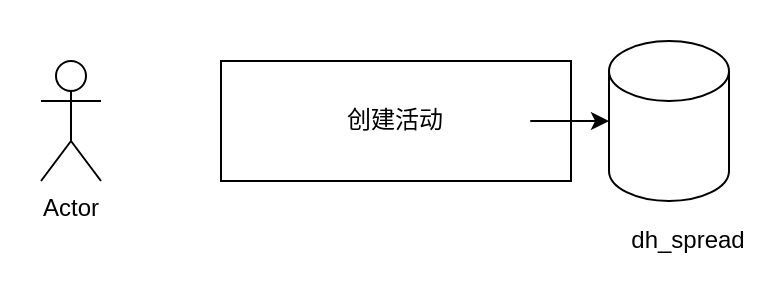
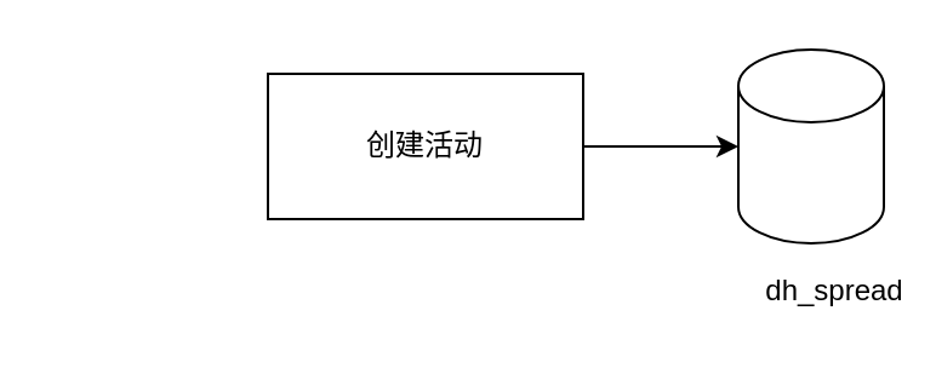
  <mxCell id="0" />
  <mxCell id="1" parent="0" />
- <mxCell id="2" value="Actor" style="shape=umlActor;verticalLabelPosition=bottom;verticalAlign=top;html=1;outlineConnect=0;" vertex="1" parent="1"><mxGeometry x="20" y="30" width="30" height="60" as="geometry" /></mxCell>
- <mxCell id="3" value="创建活动" style="rounded=0;whiteSpace=wrap;html=1;" vertex="1" parent="1"><mxGeometry x="110" y="30" width="175" height="60" as="geometry" /></mxCell>
+ <mxCell id="3" value="创建活动" style="rounded=0;whiteSpace=wrap;html=1;" vertex="1" parent="1"><mxGeometry x="110" y="30" width="130" height="60" as="geometry" /></mxCell>
  <mxCell id="4" value="" style="shape=cylinder3;whiteSpace=wrap;html=1;boundedLbl=1;backgroundOutline=1;size=15;" vertex="1" parent="1"><mxGeometry x="304" y="20" width="60" height="80" as="geometry" /></mxCell>
  <mxCell id="5" value="" style="endArrow=classic;html=1;exitX=1;exitY=0.5;exitDx=0;exitDy=0;" edge="1" parent="1" source="3" target="4"><mxGeometry width="50" height="50" relative="1" as="geometry"><mxPoint x="340" y="380" as="sourcePoint" /><mxPoint x="390" y="330" as="targetPoint" /><Array as="points"><mxPoint x="260" y="60" /></Array></mxGeometry></mxCell>
  <mxCell id="6" value="dh_spread" style="text;html=1;strokeColor=none;fillColor=none;align=center;verticalAlign=middle;whiteSpace=wrap;rounded=0;" vertex="1" parent="1"><mxGeometry x="324" y="110" width="40" height="20" as="geometry" /></mxCell>
